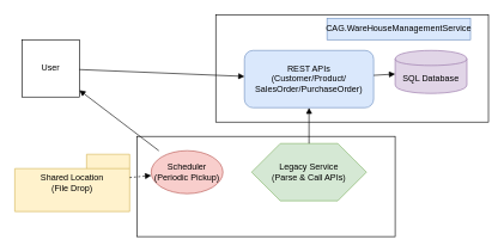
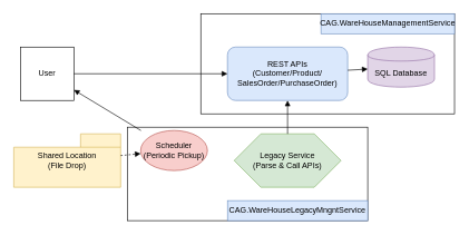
  <mxCell id="0" />
  <mxCell id="1" parent="0" />
- <mxCell id="2" value="User" style="shape=person;whiteSpace=wrap;html=1;" parent="1" vertex="1"><mxGeometry x="30" y="55" width="80" height="80" as="geometry" /></mxCell>
+ <mxCell id="2" value="User" style="shape=person;whiteSpace=wrap;html=1;" parent="1" vertex="1"><mxGeometry x="30" y="70" width="80" height="80" as="geometry" /></mxCell>
  <mxCell id="3" value="REST APIs&#10;(Customer/Product/&#10;SalesOrder/PurchaseOrder)" style="shape=rectangle;rounded=1;whiteSpace=wrap;html=1;fillColor=#dae8fc;strokeColor=#6c8ebf;" parent="1" vertex="1"><mxGeometry x="340" y="70" width="180" height="80" as="geometry" /></mxCell>
  <mxCell id="4" value="SQL Database" style="shape=cylinder;whiteSpace=wrap;html=1;boundedLbl=1;fillColor=#e1d5e7;strokeColor=#9673a6;" parent="1" vertex="1"><mxGeometry x="550" y="70" width="100" height="60" as="geometry" /></mxCell>
  <mxCell id="5" style="endArrow=block;html=1;" parent="1" source="2" target="3" edge="1"><mxGeometry relative="1" as="geometry" /></mxCell>
  <mxCell id="6" style="endArrow=block;html=1;" parent="1" source="3" target="4" edge="1"><mxGeometry relative="1" as="geometry" /></mxCell>
- <mxCell id="7" value="Shared Location&#10;(File Drop)" style="shape=folder;whiteSpace=wrap;html=1;fillColor=#fff2cc;strokeColor=#d6b656;" parent="1" vertex="1"><mxGeometry x="20" y="215" width="160" height="80" as="geometry" /></mxCell>
- <mxCell id="8" value="Scheduler&#10;(Periodic Pickup)" style="shape=ellipse;whiteSpace=wrap;html=1;fillColor=#f8cecc;strokeColor=#b85450;" parent="1" vertex="1"><mxGeometry x="210" y="210" width="100" height="60" as="geometry" /></mxCell>
+ <mxCell id="7" value="Shared Location&#10;(File Drop)" style="shape=folder;whiteSpace=wrap;html=1;fillColor=#fff2cc;strokeColor=#d6b656;" parent="1" vertex="1"><mxGeometry x="20" y="200" width="160" height="80" as="geometry" /></mxCell>
+ <mxCell id="8" value="Scheduler&#10;(Periodic Pickup)" style="shape=ellipse;whiteSpace=wrap;html=1;fillColor=#f8cecc;strokeColor=#b85450;" parent="1" vertex="1"><mxGeometry x="210" y="195" width="100" height="60" as="geometry" /></mxCell>
  <mxCell id="9" value="Legacy Service&#10;(Parse &amp; Call APIs)" style="shape=hexagon;whiteSpace=wrap;html=1;fillColor=#d5e8d4;strokeColor=#82b366;" parent="1" vertex="1"><mxGeometry x="350" y="200" width="160" height="80" as="geometry" /></mxCell>
  <mxCell id="10" style="endArrow=block;html=1;dashed=1;" parent="1" source="7" target="8" edge="1"><mxGeometry relative="1" as="geometry" /></mxCell>
  <mxCell id="11" style="endArrow=block;html=1;" parent="1" source="8" target="2" edge="1"><mxGeometry relative="1" as="geometry" /></mxCell>
  <mxCell id="12" style="endArrow=block;html=1;" parent="1" source="9" target="3" edge="1"><mxGeometry relative="1" as="geometry" /></mxCell>
  <mxCell id="13" value="" style="rounded=0;whiteSpace=wrap;html=1;fillColor=none;" vertex="1" parent="1"><mxGeometry x="300" y="20" width="380" height="150" as="geometry" /></mxCell>
- <mxCell id="14" value="CAG.WareHouseManagementService" style="text;html=1;align=center;verticalAlign=middle;whiteSpace=wrap;rounded=0;strokeColor=#6c8ebf;fillColor=#dae8fc;" vertex="1" parent="1"><mxGeometry x="455" y="25" width="200" height="30" as="geometry" /></mxCell>
+ <mxCell id="14" value="CAG.WareHouseManagementService" style="text;html=1;align=center;verticalAlign=middle;whiteSpace=wrap;rounded=0;strokeColor=#6c8ebf;fillColor=#dae8fc;" vertex="1" parent="1"><mxGeometry x="480" y="20" width="200" height="30" as="geometry" /></mxCell>
  <mxCell id="15" value="" style="rounded=0;whiteSpace=wrap;html=1;fillColor=none;" vertex="1" parent="1"><mxGeometry x="190" y="190" width="360" height="140" as="geometry" /></mxCell>
+ <mxCell id="16" value="CAG.WareHouseLegacyMngntService" style="text;html=1;align=center;verticalAlign=middle;whiteSpace=wrap;rounded=0;strokeColor=#6c8ebf;fillColor=#dae8fc;" vertex="1" parent="1"><mxGeometry x="340" y="300" width="210" height="30" as="geometry" /></mxCell>
